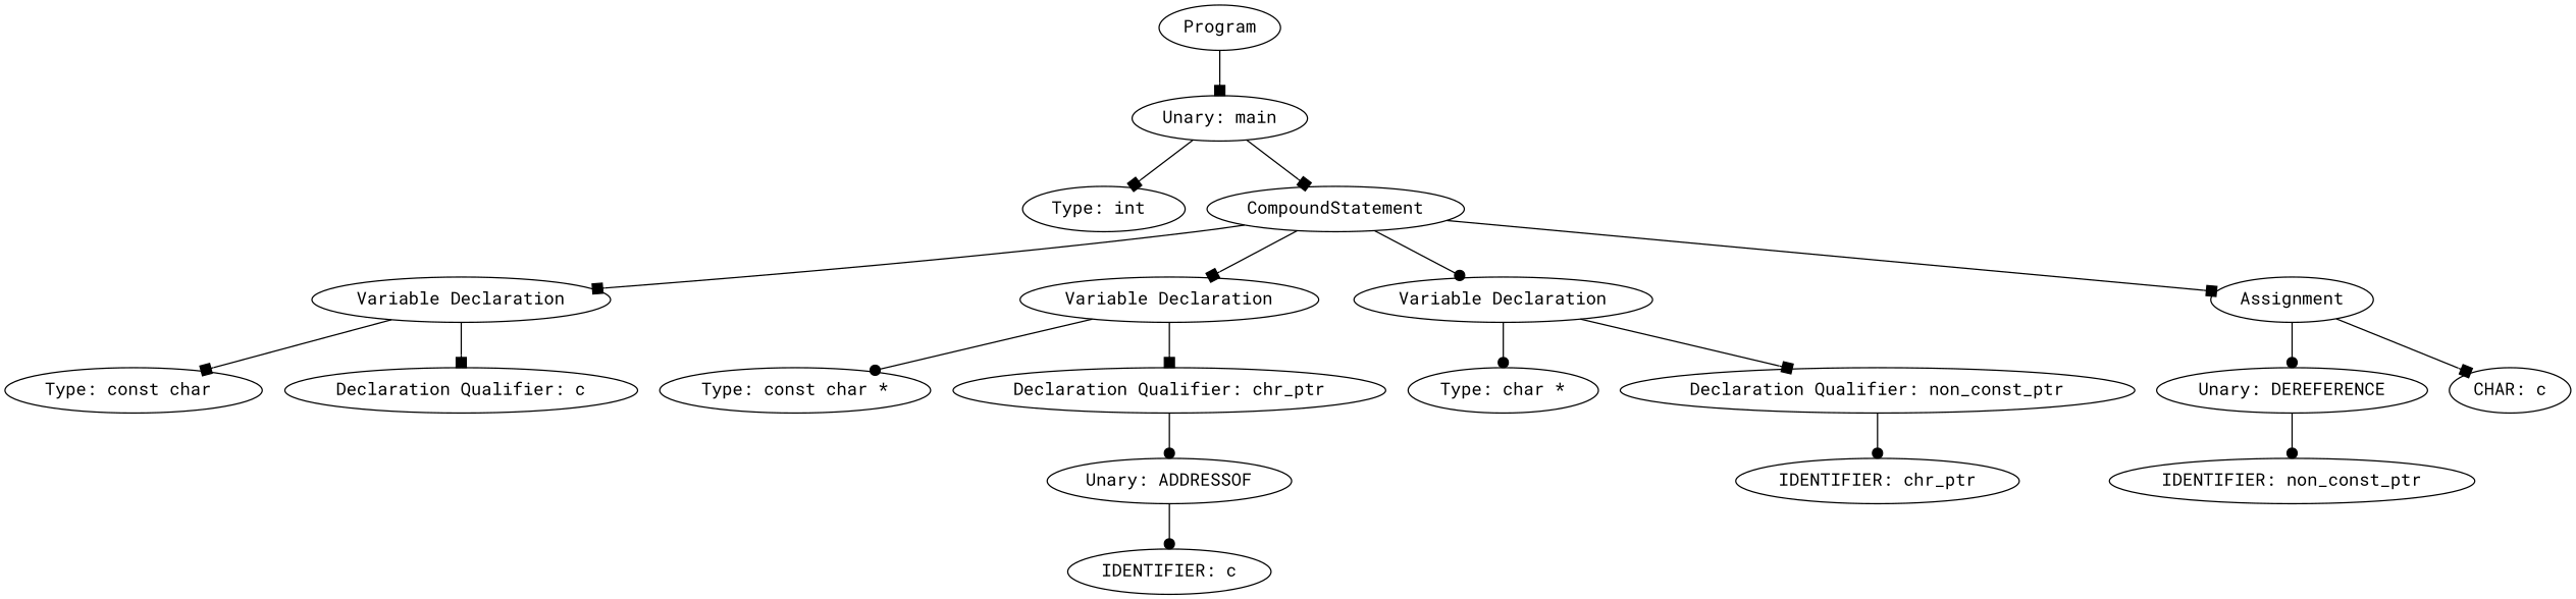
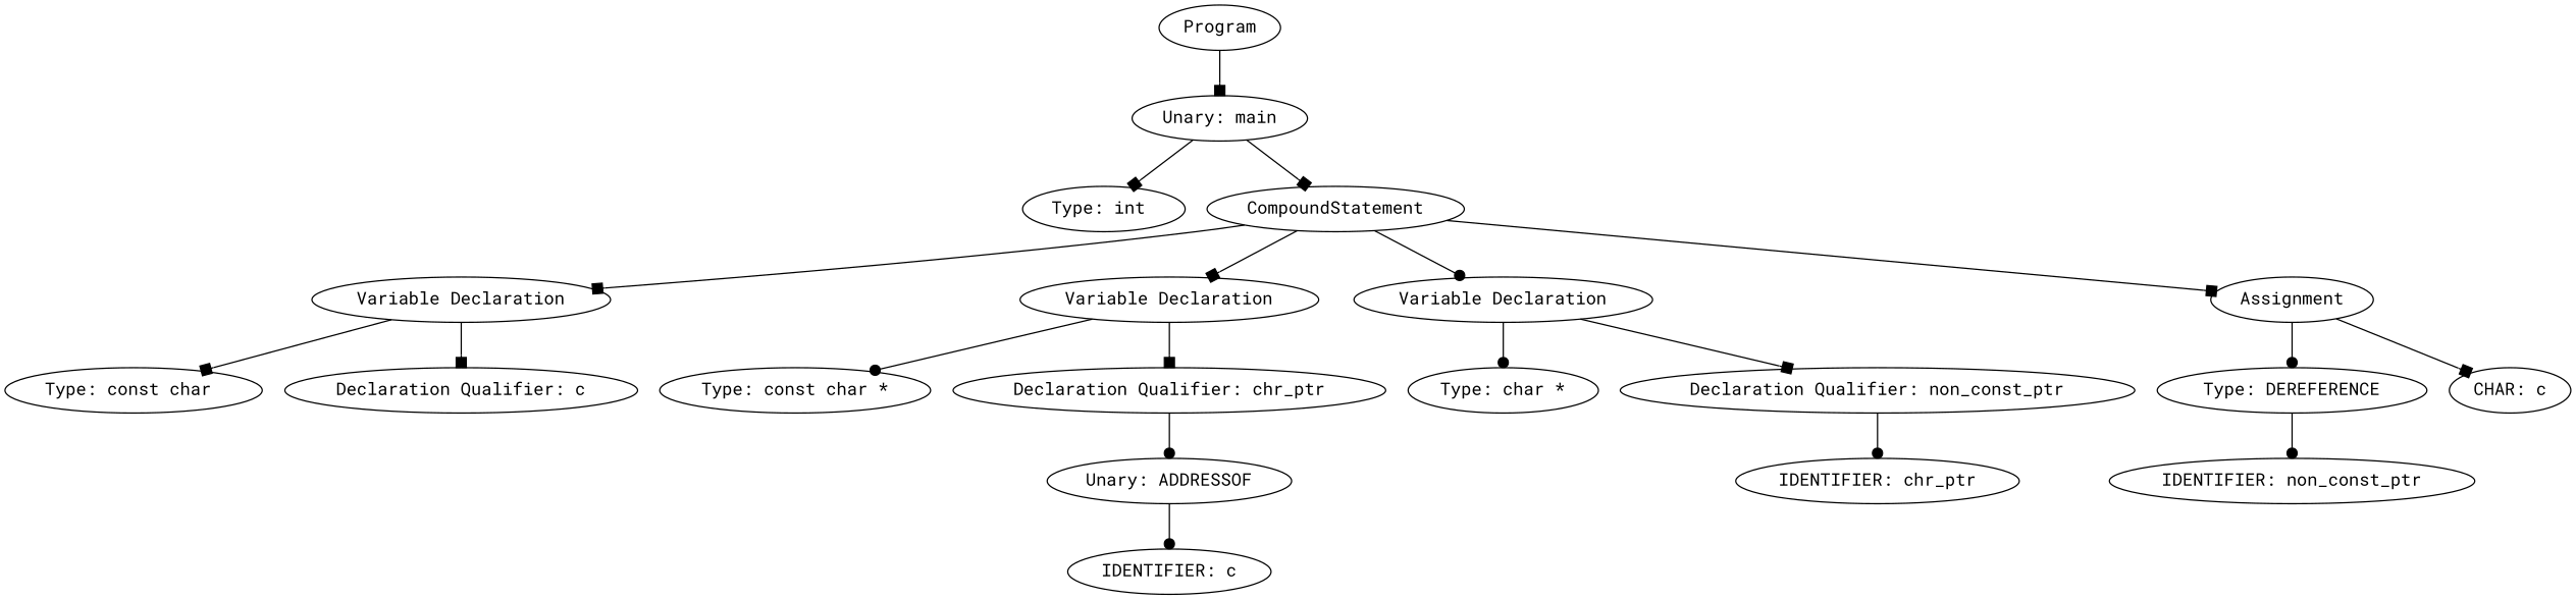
  digraph {
    fontname="Roboto Mono"
    node [fontname="Roboto Mono"]
    edge [arrowhead=box fontname="Roboto Mono"]
    n1 [label=Program]
    n2 [label="Unary: main"]
    n3 [label="Type: int "]
    n4 [label=CompoundStatement]
    n5 [label="Variable Declaration"]
    n6 [label="Variable Declaration"]
    n7 [label="Variable Declaration"]
    n8 [label=Assignment]
    n9 [label="Type: const char "]
    n10 [label="Declaration Qualifier: c"]
    n11 [label="Type: const char *"]
    n12 [label="Declaration Qualifier: chr_ptr"]
    n13 [label="Type: char *"]
    n14 [label="Declaration Qualifier: non_const_ptr"]
-   n15 [label="Unary: DEREFERENCE"]
+   n15 [label="Type: DEREFERENCE"]
    n16 [label="CHAR: c"]
    n17 [label="Unary: ADDRESSOF"]
    n18 [label="IDENTIFIER: c"]
    n19 [label="IDENTIFIER: chr_ptr"]
    n20 [label="IDENTIFIER: non_const_ptr"]
    n1 -> n2
    n2 -> n3
    n2 -> n4
    n4 -> n5
    n4 -> n6
    n4 -> n7 [arrowhead=dot]
    n4 -> n8
    n5 -> n9
    n5 -> n10
    n6 -> n11 [arrowhead=dot]
    n6 -> n12
    n7 -> n13 [arrowhead=dot]
    n7 -> n14
    n8 -> n15 [arrowhead=dot]
    n8 -> n16
    n12 -> n17 [arrowhead=dot]
    n14 -> n19 [arrowhead=dot]
    n15 -> n20 [arrowhead=dot]
    n17 -> n18 [arrowhead=dot]
  }
